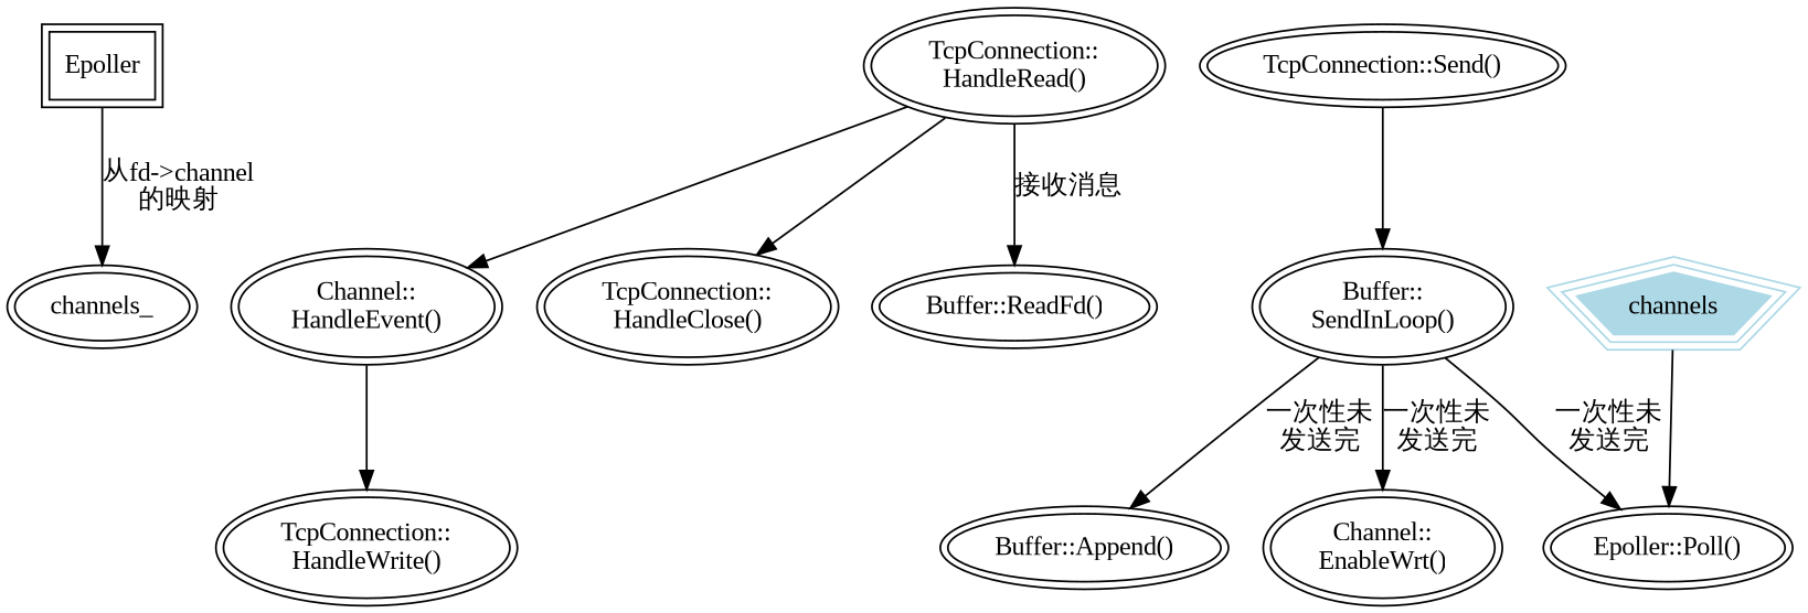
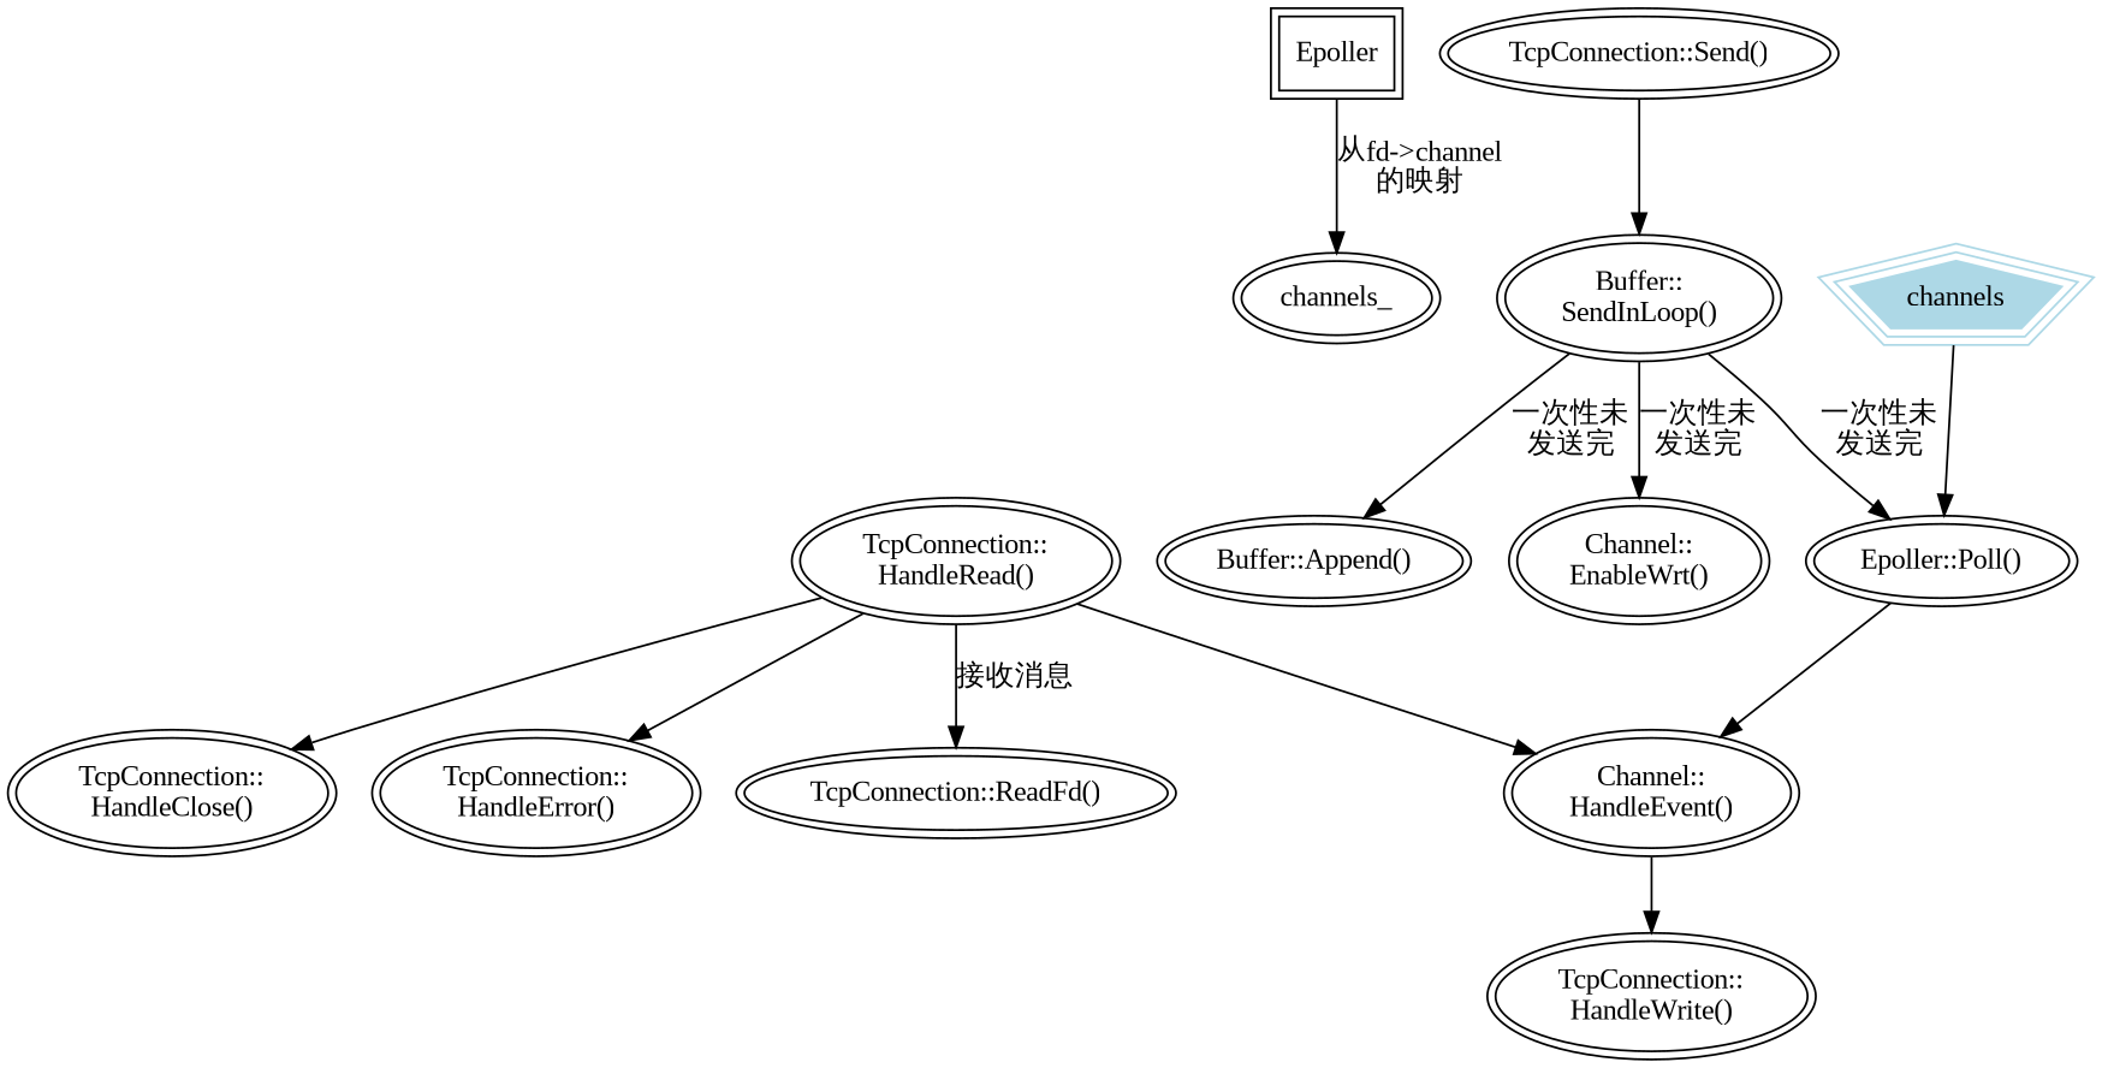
  digraph {
    fontname="Liberation Serif"
    node [fontname="Liberation Serif" peripheries=2]
    edge [fontname="Liberation Serif"]
    Epoller [shape=box]
    channels_
    n3 [label="Channel::\nHandleEvent()"]
    n4 [label="TcpConnection::\nHandleWrite()"]
    n5 [label="TcpConnection::\nHandleRead()"]
    n6 [label="TcpConnection::\nHandleClose()"]
-   n8 [label="Buffer::ReadFd()"]
+   n7 [label="TcpConnection::\nHandleError()"]
+   n8 [label="TcpConnection::ReadFd()"]
    n9 [label="Epoller::Poll()"]
    n10 [label="TcpConnection::Send()"]
    n11 [label="Buffer::\nSendInLoop()"]
    n12 [label="Buffer::Append()"]
    n13 [label="Channel::\nEnableWrt()"]
    n14 [color=lightblue label=channels peripheries=3 shape=polygon sides=5 style=filled]
    Epoller -> channels_ [label="从fd->channel\n的映射"]
    n3 -> n4
    n5 -> n3
    n5 -> n6
+   n5 -> n7
    n5 -> n8 [label="接收消息" weight=20]
+   n9 -> n3
    n10 -> n11
    n11 -> n9 [label="一次性未\n发送完"]
    n11 -> n12 [label="一次性未\n发送完"]
    n11 -> n13 [label="一次性未\n发送完"]
    n14 -> n9
  }
